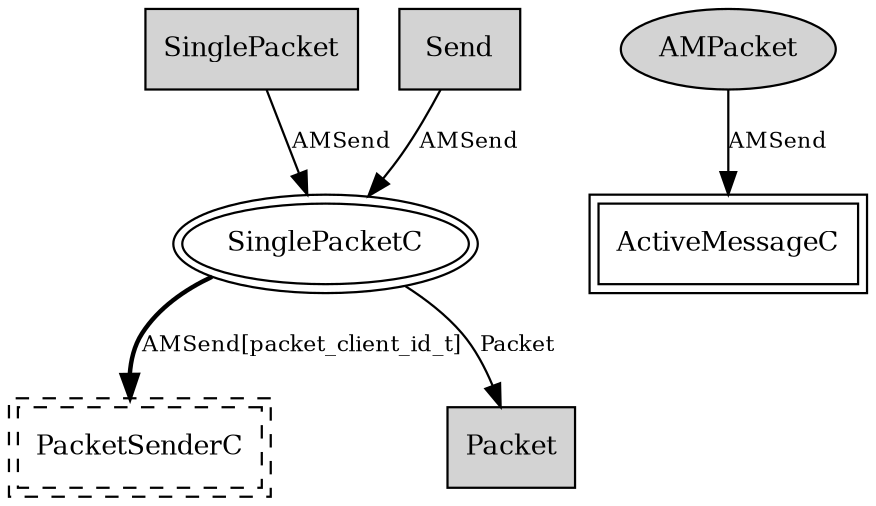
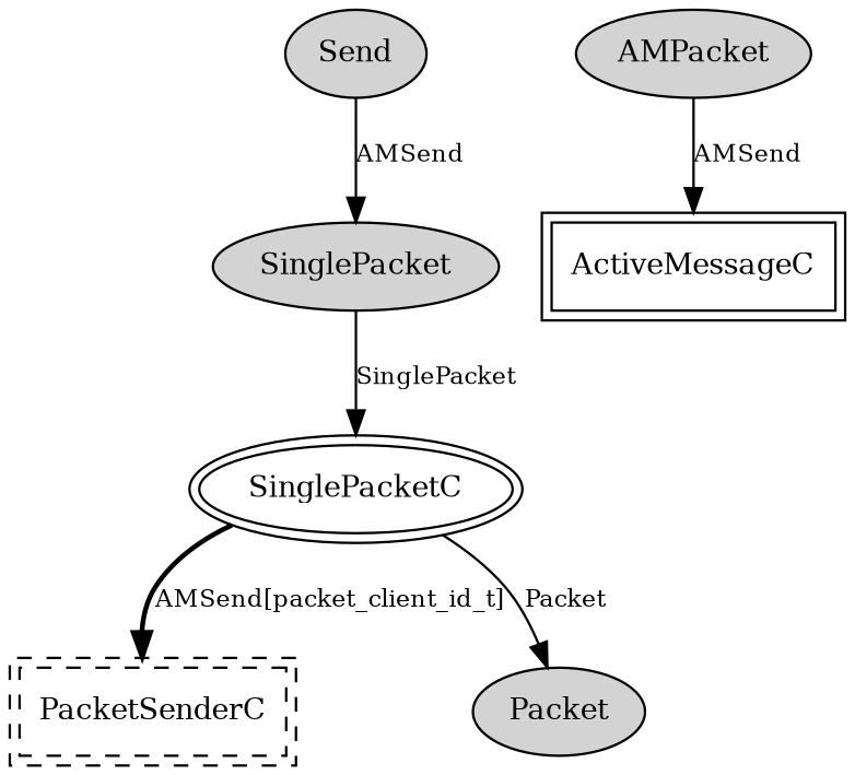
  digraph {
    node [fontsize=12 shape=ellipse style=filled]
    edge [fontsize=10]
-   n1 [label=SinglePacket shape=box]
+   n1 [label=SinglePacket]
    SinglePacketC [peripheries=2 style=""]
    n3 [label=PacketSenderC peripheries=2 shape=box style=dashed]
-   n4 [label=Packet shape=box]
-   n5 [label=Send shape=box]
+   n4 [label=Packet]
+   n5 [label=Send]
    n6 [label=AMPacket]
    ActiveMessageC [peripheries=2 shape=box style=""]
-   n1 -> SinglePacketC [label=AMSend]
+   n1 -> SinglePacketC [label=SinglePacket]
    SinglePacketC -> n3 [label="AMSend[packet_client_id_t]" style=bold]
    SinglePacketC -> n4 [label=Packet]
-   n5 -> SinglePacketC [label=AMSend]
+   n5 -> n1 [label=AMSend]
    n6 -> ActiveMessageC [label=AMSend]
  }
